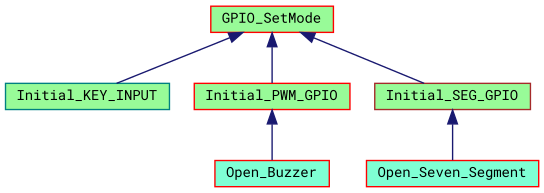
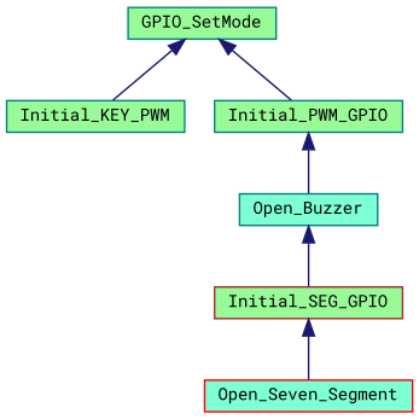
  digraph {
    fontname="Roboto Mono"
    rankdir=TB
    node [color=teal fillcolor=palegreen fontname="Roboto Mono" fontsize=10 shape=record style=filled]
    edge [color=midnightblue dir=back fontname="Roboto Mono" fontsize=10 labelfontname=Helvetica labelfontsize=10 style=solid]
-   n1 [color=red fontcolor=black height=0.2 label=GPIO_SetMode width=0.4]
-   n2 [height=0.2 label=Initial_KEY_INPUT width=0.4]
-   n3 [color=red height=0.2 label=Initial_PWM_GPIO width=0.4]
+   n1 [fontcolor=black height=0.2 label=GPIO_SetMode width=0.4]
+   n2 [height=0.2 label=Initial_KEY_PWM width=0.4]
+   n3 [height=0.2 label=Initial_PWM_GPIO width=0.4]
    n4 [color=brown height=0.2 label=Initial_SEG_GPIO width=0.4]
-   n5 [color=red fillcolor=aquamarine height=0.2 label=Open_Buzzer width=0.4]
+   n5 [fillcolor=aquamarine height=0.2 label=Open_Buzzer width=0.4]
    n6 [color=red fillcolor=aquamarine height=0.2 label=Open_Seven_Segment width=0.4]
    n1 -> n2
    n1 -> n3
-   n1 -> n4
+   n5 -> n4
    n3 -> n5
    n4 -> n6
  }
